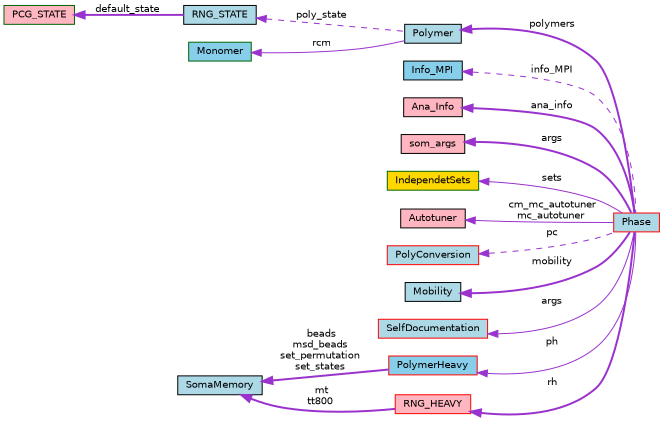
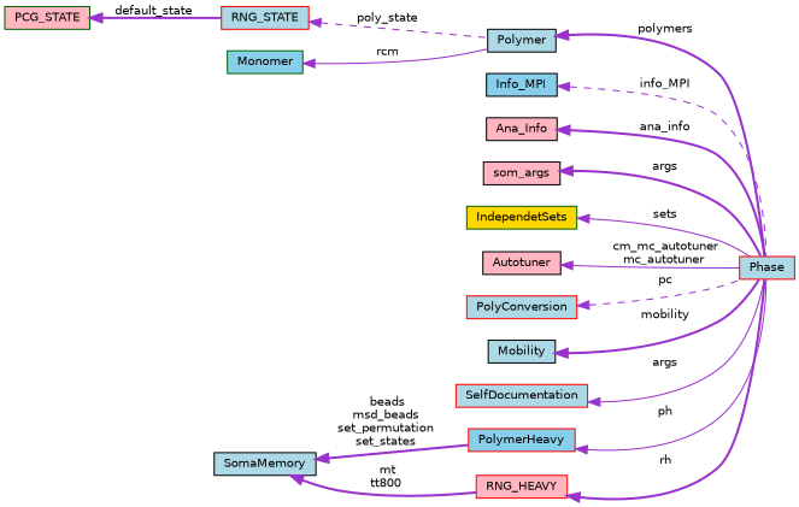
  digraph {
    rankdir=LR
    node [color=black fillcolor=lightblue fontname=Helvetica fontsize=10 shape=box style=filled]
    edge [color=darkorchid3 dir=back fontname=Helvetica fontsize=10 labelfontname=Helvetica labelfontsize=10 style=bold]
    n1 [color=red fontcolor=black height=0.2 label=Phase width=0.4]
    n2 [height=0.2 label=Polymer width=0.4]
-   n3 [height=0.2 label=RNG_STATE width=0.4]
+   n3 [color=red height=0.2 label=RNG_STATE width=0.4]
    n4 [color=darkgreen fillcolor=lightpink height=0.2 label=PCG_STATE width=0.4]
    n5 [color=darkgreen fillcolor=skyblue height=0.2 label=Monomer width=0.4]
    n6 [fillcolor=skyblue height=0.2 label=Info_MPI width=0.4]
    n7 [fillcolor=lightpink height=0.2 label=Ana_Info width=0.4]
    n8 [fillcolor=lightpink height=0.2 label=som_args width=0.4]
    n9 [color=darkgreen fillcolor=gold height=0.2 label=IndependetSets width=0.4]
    n10 [fillcolor=lightpink height=0.2 label=Autotuner width=0.4]
    n11 [color=red height=0.2 label=PolyConversion width=0.4]
    n12 [height=0.2 label=Mobility width=0.4]
    n13 [color=red height=0.2 label=SelfDocumentation width=0.4]
    n14 [color=red fillcolor=skyblue height=0.2 label=PolymerHeavy width=0.4]
    n15 [height=0.2 label=SomaMemory width=0.4]
    n16 [color=red fillcolor=lightpink height=0.2 label=RNG_HEAVY width=0.4]
    n2 -> n1 [label=" polymers"]
    n3 -> n2 [label=" poly_state" style=dashed]
    n4 -> n3 [label=" default_state"]
    n5 -> n2 [label=" rcm" style=solid]
    n6 -> n1 [label=" info_MPI" style=dashed]
    n7 -> n1 [label=" ana_info"]
    n8 -> n1 [label=" args"]
    n9 -> n1 [label=" sets" style=solid]
    n10 -> n1 [label=" cm_mc_autotuner\nmc_autotuner" style=solid]
    n11 -> n1 [label=" pc" style=dashed]
    n12 -> n1 [label=" mobility"]
    n13 -> n1 [label=" args" style=solid]
    n14 -> n1 [label=" ph" style=solid]
    n15 -> n14 [label=" beads\nmsd_beads\nset_permutation\nset_states"]
    n15 -> n16 [label=" mt\ntt800"]
    n16 -> n1 [label=" rh"]
  }
